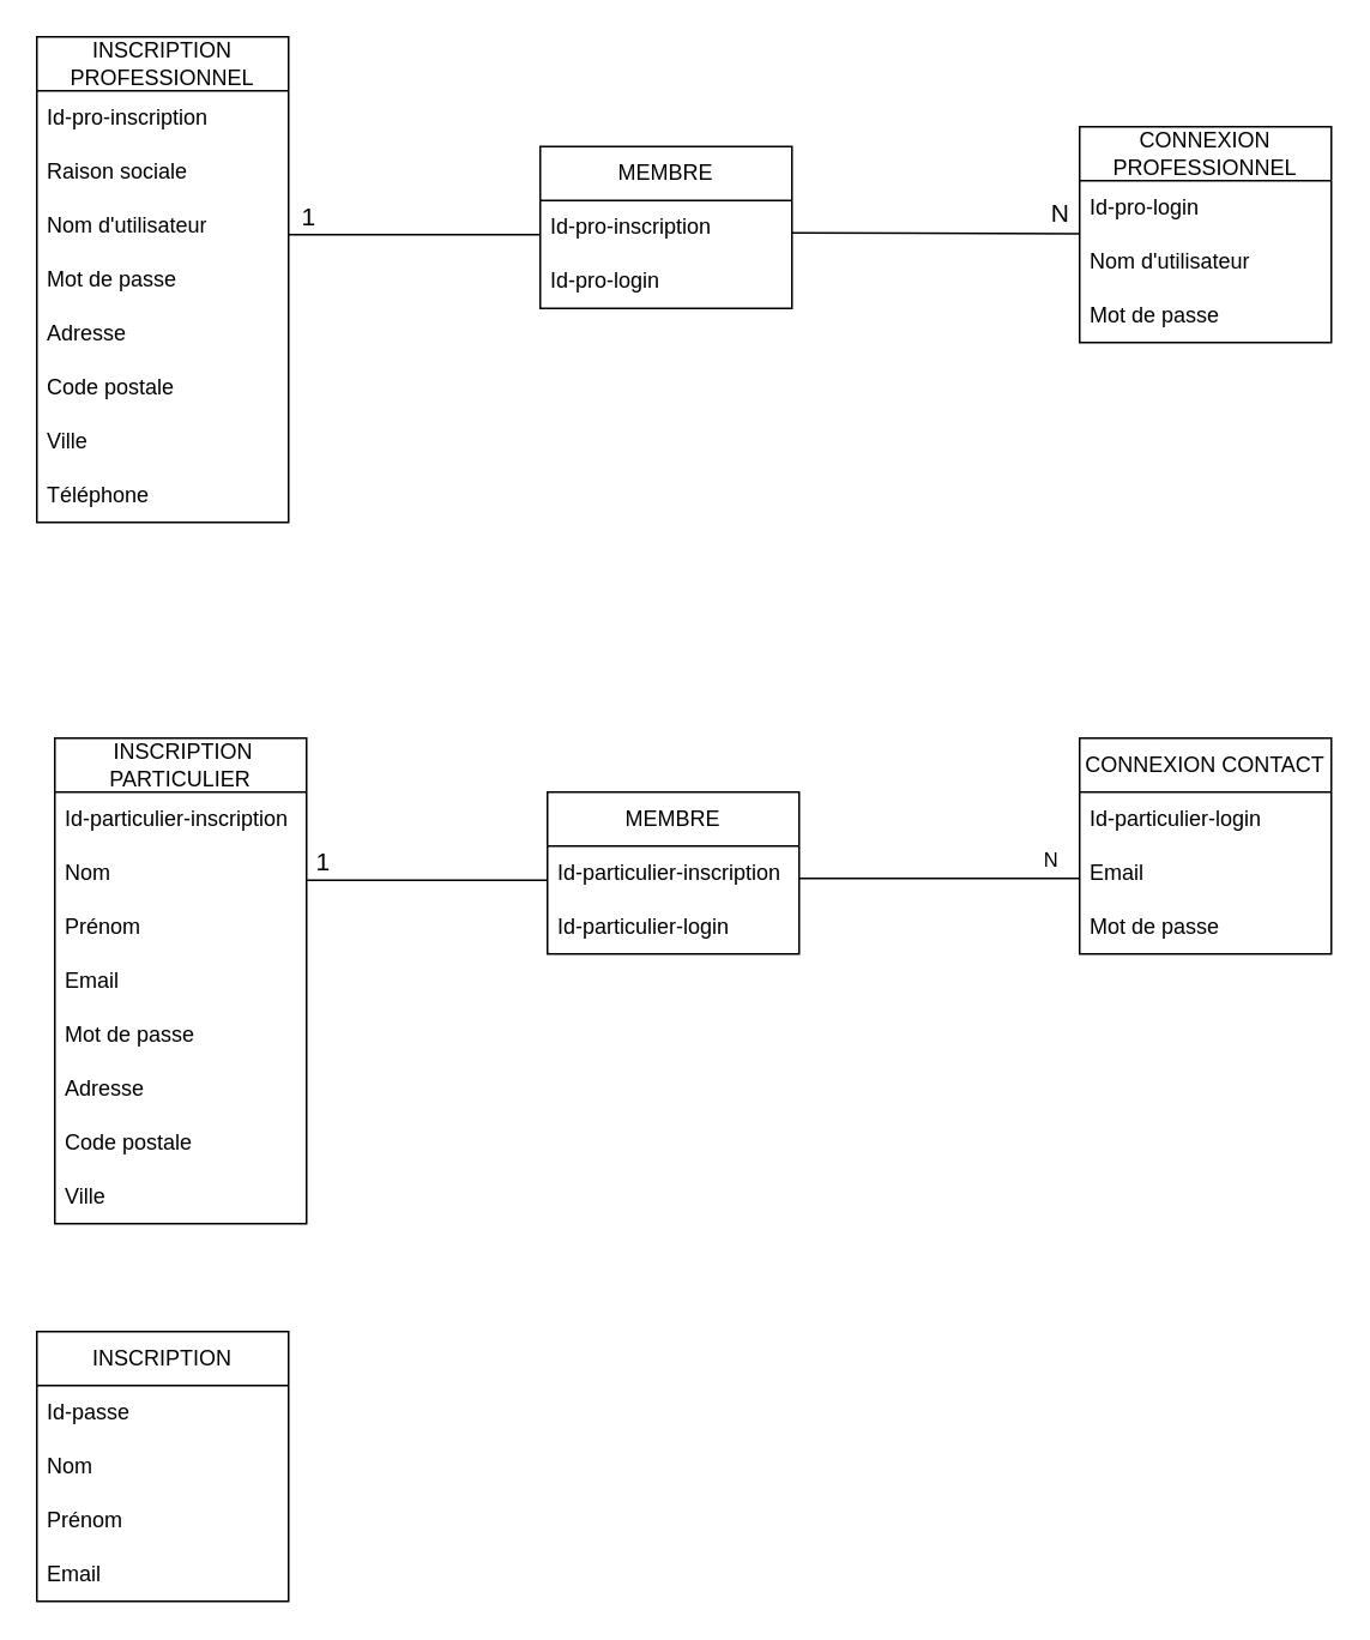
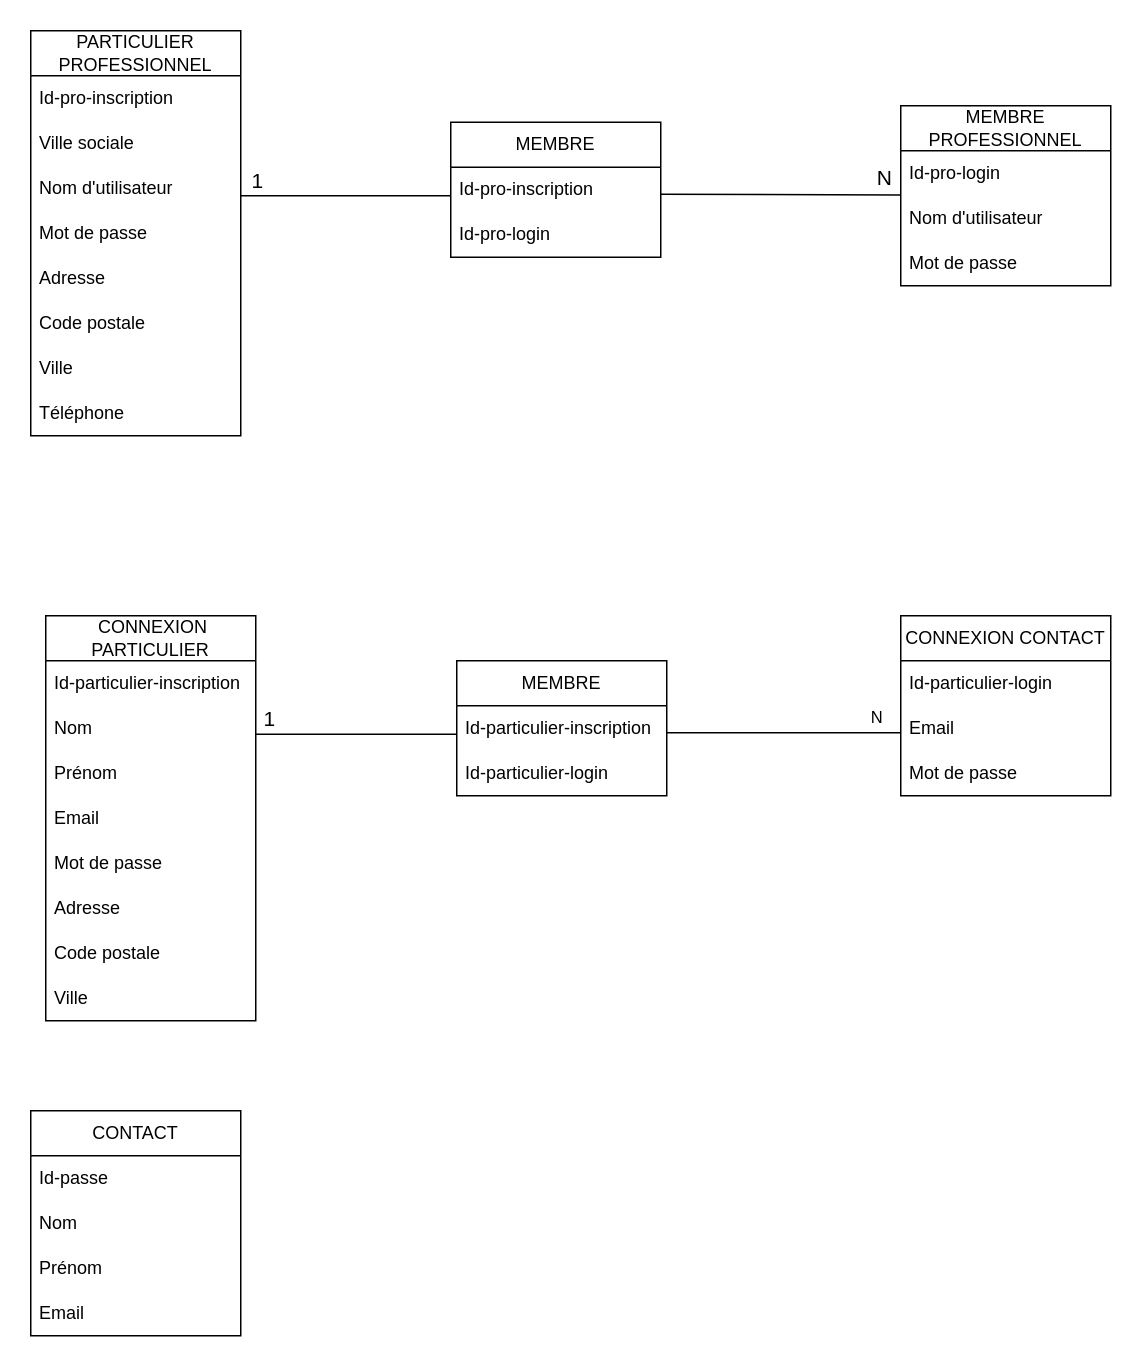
  <mxCell id="0" />
  <mxCell id="1" parent="0" />
- <mxCell id="2" value="INSCRIPTION PROFESSIONNEL" style="swimlane;fontStyle=0;childLayout=stackLayout;horizontal=1;startSize=30;horizontalStack=0;resizeParent=1;resizeParentMax=0;resizeLast=0;collapsible=1;marginBottom=0;whiteSpace=wrap;html=1;" vertex="1" parent="1"><mxGeometry x="20" y="20" width="140" height="270" as="geometry" /></mxCell>
+ <mxCell id="2" value="PARTICULIER PROFESSIONNEL" style="swimlane;fontStyle=0;childLayout=stackLayout;horizontal=1;startSize=30;horizontalStack=0;resizeParent=1;resizeParentMax=0;resizeLast=0;collapsible=1;marginBottom=0;whiteSpace=wrap;html=1;" vertex="1" parent="1"><mxGeometry x="20" y="20" width="140" height="270" as="geometry" /></mxCell>
  <mxCell id="3" value="Id-pro-inscription" style="text;strokeColor=none;fillColor=none;align=left;verticalAlign=middle;spacingLeft=4;spacingRight=4;overflow=hidden;points=[[0,0.5],[1,0.5]];portConstraint=eastwest;rotatable=0;whiteSpace=wrap;html=1;" vertex="1" parent="2"><mxGeometry y="30" width="140" height="30" as="geometry" /></mxCell>
- <mxCell id="4" value="Raison sociale" style="text;strokeColor=none;fillColor=none;align=left;verticalAlign=middle;spacingLeft=4;spacingRight=4;overflow=hidden;points=[[0,0.5],[1,0.5]];portConstraint=eastwest;rotatable=0;whiteSpace=wrap;html=1;" vertex="1" parent="2"><mxGeometry y="60" width="140" height="30" as="geometry" /></mxCell>
+ <mxCell id="4" value="Ville sociale" style="text;strokeColor=none;fillColor=none;align=left;verticalAlign=middle;spacingLeft=4;spacingRight=4;overflow=hidden;points=[[0,0.5],[1,0.5]];portConstraint=eastwest;rotatable=0;whiteSpace=wrap;html=1;" vertex="1" parent="2"><mxGeometry y="60" width="140" height="30" as="geometry" /></mxCell>
  <mxCell id="5" value="Nom d'utilisateur" style="text;strokeColor=none;fillColor=none;align=left;verticalAlign=middle;spacingLeft=4;spacingRight=4;overflow=hidden;points=[[0,0.5],[1,0.5]];portConstraint=eastwest;rotatable=0;whiteSpace=wrap;html=1;" vertex="1" parent="2"><mxGeometry y="90" width="140" height="30" as="geometry" /></mxCell>
  <mxCell id="6" value="Mot de passe" style="text;strokeColor=none;fillColor=none;align=left;verticalAlign=middle;spacingLeft=4;spacingRight=4;overflow=hidden;points=[[0,0.5],[1,0.5]];portConstraint=eastwest;rotatable=0;whiteSpace=wrap;html=1;" vertex="1" parent="2"><mxGeometry y="120" width="140" height="30" as="geometry" /></mxCell>
  <mxCell id="7" value="Adresse" style="text;strokeColor=none;fillColor=none;align=left;verticalAlign=middle;spacingLeft=4;spacingRight=4;overflow=hidden;points=[[0,0.5],[1,0.5]];portConstraint=eastwest;rotatable=0;whiteSpace=wrap;html=1;" vertex="1" parent="2"><mxGeometry y="150" width="140" height="30" as="geometry" /></mxCell>
  <mxCell id="8" value="Code postale" style="text;strokeColor=none;fillColor=none;align=left;verticalAlign=middle;spacingLeft=4;spacingRight=4;overflow=hidden;points=[[0,0.5],[1,0.5]];portConstraint=eastwest;rotatable=0;whiteSpace=wrap;html=1;" vertex="1" parent="2"><mxGeometry y="180" width="140" height="30" as="geometry" /></mxCell>
  <mxCell id="9" value="Ville" style="text;strokeColor=none;fillColor=none;align=left;verticalAlign=middle;spacingLeft=4;spacingRight=4;overflow=hidden;points=[[0,0.5],[1,0.5]];portConstraint=eastwest;rotatable=0;whiteSpace=wrap;html=1;" vertex="1" parent="2"><mxGeometry y="210" width="140" height="30" as="geometry" /></mxCell>
  <mxCell id="10" value="Téléphone" style="text;strokeColor=none;fillColor=none;align=left;verticalAlign=middle;spacingLeft=4;spacingRight=4;overflow=hidden;points=[[0,0.5],[1,0.5]];portConstraint=eastwest;rotatable=0;whiteSpace=wrap;html=1;" vertex="1" parent="2"><mxGeometry y="240" width="140" height="30" as="geometry" /></mxCell>
- <mxCell id="11" value="&amp;nbsp;INSCRIPTION PARTICULIER" style="swimlane;fontStyle=0;childLayout=stackLayout;horizontal=1;startSize=30;horizontalStack=0;resizeParent=1;resizeParentMax=0;resizeLast=0;collapsible=1;marginBottom=0;whiteSpace=wrap;html=1;" vertex="1" parent="1"><mxGeometry x="30" y="410" width="140" height="270" as="geometry" /></mxCell>
+ <mxCell id="11" value="&amp;nbsp;CONNEXION PARTICULIER" style="swimlane;fontStyle=0;childLayout=stackLayout;horizontal=1;startSize=30;horizontalStack=0;resizeParent=1;resizeParentMax=0;resizeLast=0;collapsible=1;marginBottom=0;whiteSpace=wrap;html=1;" vertex="1" parent="1"><mxGeometry x="30" y="410" width="140" height="270" as="geometry" /></mxCell>
  <mxCell id="12" value="Id-particulier-inscription" style="text;strokeColor=none;fillColor=none;align=left;verticalAlign=middle;spacingLeft=4;spacingRight=4;overflow=hidden;points=[[0,0.5],[1,0.5]];portConstraint=eastwest;rotatable=0;whiteSpace=wrap;html=1;" vertex="1" parent="11"><mxGeometry y="30" width="140" height="30" as="geometry" /></mxCell>
  <mxCell id="13" value="Nom" style="text;strokeColor=none;fillColor=none;align=left;verticalAlign=middle;spacingLeft=4;spacingRight=4;overflow=hidden;points=[[0,0.5],[1,0.5]];portConstraint=eastwest;rotatable=0;whiteSpace=wrap;html=1;" vertex="1" parent="11"><mxGeometry y="60" width="140" height="30" as="geometry" /></mxCell>
  <mxCell id="14" value="Prénom" style="text;strokeColor=none;fillColor=none;align=left;verticalAlign=middle;spacingLeft=4;spacingRight=4;overflow=hidden;points=[[0,0.5],[1,0.5]];portConstraint=eastwest;rotatable=0;whiteSpace=wrap;html=1;" vertex="1" parent="11"><mxGeometry y="90" width="140" height="30" as="geometry" /></mxCell>
  <mxCell id="15" value="Email" style="text;strokeColor=none;fillColor=none;align=left;verticalAlign=middle;spacingLeft=4;spacingRight=4;overflow=hidden;points=[[0,0.5],[1,0.5]];portConstraint=eastwest;rotatable=0;whiteSpace=wrap;html=1;" vertex="1" parent="11"><mxGeometry y="120" width="140" height="30" as="geometry" /></mxCell>
  <mxCell id="16" value="Mot de passe" style="text;strokeColor=none;fillColor=none;align=left;verticalAlign=middle;spacingLeft=4;spacingRight=4;overflow=hidden;points=[[0,0.5],[1,0.5]];portConstraint=eastwest;rotatable=0;whiteSpace=wrap;html=1;" vertex="1" parent="11"><mxGeometry y="150" width="140" height="30" as="geometry" /></mxCell>
  <mxCell id="17" value="Adresse" style="text;strokeColor=none;fillColor=none;align=left;verticalAlign=middle;spacingLeft=4;spacingRight=4;overflow=hidden;points=[[0,0.5],[1,0.5]];portConstraint=eastwest;rotatable=0;whiteSpace=wrap;html=1;" vertex="1" parent="11"><mxGeometry y="180" width="140" height="30" as="geometry" /></mxCell>
  <mxCell id="18" value="Code postale" style="text;strokeColor=none;fillColor=none;align=left;verticalAlign=middle;spacingLeft=4;spacingRight=4;overflow=hidden;points=[[0,0.5],[1,0.5]];portConstraint=eastwest;rotatable=0;whiteSpace=wrap;html=1;" vertex="1" parent="11"><mxGeometry y="210" width="140" height="30" as="geometry" /></mxCell>
  <mxCell id="19" value="Ville" style="text;strokeColor=none;fillColor=none;align=left;verticalAlign=middle;spacingLeft=4;spacingRight=4;overflow=hidden;points=[[0,0.5],[1,0.5]];portConstraint=eastwest;rotatable=0;whiteSpace=wrap;html=1;" vertex="1" parent="11"><mxGeometry y="240" width="140" height="30" as="geometry" /></mxCell>
- <mxCell id="20" value="INSCRIPTION" style="swimlane;fontStyle=0;childLayout=stackLayout;horizontal=1;startSize=30;horizontalStack=0;resizeParent=1;resizeParentMax=0;resizeLast=0;collapsible=1;marginBottom=0;whiteSpace=wrap;html=1;" vertex="1" parent="1"><mxGeometry x="20" y="740" width="140" height="150" as="geometry" /></mxCell>
+ <mxCell id="20" value="CONTACT" style="swimlane;fontStyle=0;childLayout=stackLayout;horizontal=1;startSize=30;horizontalStack=0;resizeParent=1;resizeParentMax=0;resizeLast=0;collapsible=1;marginBottom=0;whiteSpace=wrap;html=1;" vertex="1" parent="1"><mxGeometry x="20" y="740" width="140" height="150" as="geometry" /></mxCell>
  <mxCell id="21" value="Id-passe" style="text;strokeColor=none;fillColor=none;align=left;verticalAlign=middle;spacingLeft=4;spacingRight=4;overflow=hidden;points=[[0,0.5],[1,0.5]];portConstraint=eastwest;rotatable=0;whiteSpace=wrap;html=1;" vertex="1" parent="20"><mxGeometry y="30" width="140" height="30" as="geometry" /></mxCell>
  <mxCell id="22" value="Nom" style="text;strokeColor=none;fillColor=none;align=left;verticalAlign=middle;spacingLeft=4;spacingRight=4;overflow=hidden;points=[[0,0.5],[1,0.5]];portConstraint=eastwest;rotatable=0;whiteSpace=wrap;html=1;" vertex="1" parent="20"><mxGeometry y="60" width="140" height="30" as="geometry" /></mxCell>
  <mxCell id="23" value="Prénom" style="text;strokeColor=none;fillColor=none;align=left;verticalAlign=middle;spacingLeft=4;spacingRight=4;overflow=hidden;points=[[0,0.5],[1,0.5]];portConstraint=eastwest;rotatable=0;whiteSpace=wrap;html=1;" vertex="1" parent="20"><mxGeometry y="90" width="140" height="30" as="geometry" /></mxCell>
  <mxCell id="24" value="Email" style="text;strokeColor=none;fillColor=none;align=left;verticalAlign=middle;spacingLeft=4;spacingRight=4;overflow=hidden;points=[[0,0.5],[1,0.5]];portConstraint=eastwest;rotatable=0;whiteSpace=wrap;html=1;" vertex="1" parent="20"><mxGeometry y="120" width="140" height="30" as="geometry" /></mxCell>
- <mxCell id="25" value="CONNEXION PROFESSIONNEL" style="swimlane;fontStyle=0;childLayout=stackLayout;horizontal=1;startSize=30;horizontalStack=0;resizeParent=1;resizeParentMax=0;resizeLast=0;collapsible=1;marginBottom=0;whiteSpace=wrap;html=1;" vertex="1" parent="1"><mxGeometry x="600" y="70" width="140" height="120" as="geometry" /></mxCell>
+ <mxCell id="25" value="MEMBRE PROFESSIONNEL" style="swimlane;fontStyle=0;childLayout=stackLayout;horizontal=1;startSize=30;horizontalStack=0;resizeParent=1;resizeParentMax=0;resizeLast=0;collapsible=1;marginBottom=0;whiteSpace=wrap;html=1;" vertex="1" parent="1"><mxGeometry x="600" y="70" width="140" height="120" as="geometry" /></mxCell>
  <mxCell id="26" value="Id-pro-login" style="text;strokeColor=none;fillColor=none;align=left;verticalAlign=middle;spacingLeft=4;spacingRight=4;overflow=hidden;points=[[0,0.5],[1,0.5]];portConstraint=eastwest;rotatable=0;whiteSpace=wrap;html=1;" vertex="1" parent="25"><mxGeometry y="30" width="140" height="30" as="geometry" /></mxCell>
  <mxCell id="27" value="Nom d'utilisateur" style="text;strokeColor=none;fillColor=none;align=left;verticalAlign=middle;spacingLeft=4;spacingRight=4;overflow=hidden;points=[[0,0.5],[1,0.5]];portConstraint=eastwest;rotatable=0;whiteSpace=wrap;html=1;" vertex="1" parent="25"><mxGeometry y="60" width="140" height="30" as="geometry" /></mxCell>
  <mxCell id="28" value="Mot de passe" style="text;strokeColor=none;fillColor=none;align=left;verticalAlign=middle;spacingLeft=4;spacingRight=4;overflow=hidden;points=[[0,0.5],[1,0.5]];portConstraint=eastwest;rotatable=0;whiteSpace=wrap;html=1;" vertex="1" parent="25"><mxGeometry y="90" width="140" height="30" as="geometry" /></mxCell>
  <mxCell id="29" value="CONNEXION CONTACT" style="swimlane;fontStyle=0;childLayout=stackLayout;horizontal=1;startSize=30;horizontalStack=0;resizeParent=1;resizeParentMax=0;resizeLast=0;collapsible=1;marginBottom=0;whiteSpace=wrap;html=1;" vertex="1" parent="1"><mxGeometry x="600" y="410" width="140" height="120" as="geometry" /></mxCell>
  <mxCell id="30" value="Id-particulier-login" style="text;strokeColor=none;fillColor=none;align=left;verticalAlign=middle;spacingLeft=4;spacingRight=4;overflow=hidden;points=[[0,0.5],[1,0.5]];portConstraint=eastwest;rotatable=0;whiteSpace=wrap;html=1;" vertex="1" parent="29"><mxGeometry y="30" width="140" height="30" as="geometry" /></mxCell>
  <mxCell id="31" value="Email" style="text;strokeColor=none;fillColor=none;align=left;verticalAlign=middle;spacingLeft=4;spacingRight=4;overflow=hidden;points=[[0,0.5],[1,0.5]];portConstraint=eastwest;rotatable=0;whiteSpace=wrap;html=1;" vertex="1" parent="29"><mxGeometry y="60" width="140" height="30" as="geometry" /></mxCell>
  <mxCell id="32" value="Mot de passe" style="text;strokeColor=none;fillColor=none;align=left;verticalAlign=middle;spacingLeft=4;spacingRight=4;overflow=hidden;points=[[0,0.5],[1,0.5]];portConstraint=eastwest;rotatable=0;whiteSpace=wrap;html=1;" vertex="1" parent="29"><mxGeometry y="90" width="140" height="30" as="geometry" /></mxCell>
  <mxCell id="33" value="MEMBRE" style="swimlane;fontStyle=0;childLayout=stackLayout;horizontal=1;startSize=30;horizontalStack=0;resizeParent=1;resizeParentMax=0;resizeLast=0;collapsible=1;marginBottom=0;whiteSpace=wrap;html=1;" vertex="1" parent="1"><mxGeometry x="300" y="81" width="140" height="90" as="geometry" /></mxCell>
  <mxCell id="34" value="Id-pro-inscription" style="text;strokeColor=none;fillColor=none;align=left;verticalAlign=middle;spacingLeft=4;spacingRight=4;overflow=hidden;points=[[0,0.5],[1,0.5]];portConstraint=eastwest;rotatable=0;whiteSpace=wrap;html=1;" vertex="1" parent="33"><mxGeometry y="30" width="140" height="30" as="geometry" /></mxCell>
  <mxCell id="35" value="Id-pro-login" style="text;strokeColor=none;fillColor=none;align=left;verticalAlign=middle;spacingLeft=4;spacingRight=4;overflow=hidden;points=[[0,0.5],[1,0.5]];portConstraint=eastwest;rotatable=0;whiteSpace=wrap;html=1;" vertex="1" parent="33"><mxGeometry y="60" width="140" height="30" as="geometry" /></mxCell>
  <mxCell id="36" value="" style="endArrow=none;html=1;rounded=0;" edge="1" parent="1"><mxGeometry width="50" height="50" relative="1" as="geometry"><mxPoint x="160" y="130" as="sourcePoint" /><mxPoint x="300" y="130" as="targetPoint" /></mxGeometry></mxCell>
  <mxCell id="37" value="&lt;font style=&quot;font-size: 14px;&quot;&gt;1&lt;/font&gt;" style="edgeLabel;html=1;align=center;verticalAlign=middle;resizable=0;points=[];" vertex="1" connectable="0" parent="36"><mxGeometry x="-0.414" y="9" relative="1" as="geometry"><mxPoint x="-31" y="-2" as="offset" /></mxGeometry></mxCell>
  <mxCell id="38" value="" style="endArrow=none;html=1;rounded=0;entryX=0;entryY=-0.017;entryDx=0;entryDy=0;entryPerimeter=0;" edge="1" parent="1"><mxGeometry width="50" height="50" relative="1" as="geometry"><mxPoint x="440" y="129" as="sourcePoint" /><mxPoint x="600" y="129.49" as="targetPoint" /></mxGeometry></mxCell>
  <mxCell id="39" value="&lt;span style=&quot;font-size: 14px;&quot;&gt;N&lt;/span&gt;" style="edgeLabel;html=1;align=center;verticalAlign=middle;resizable=0;points=[];" vertex="1" connectable="0" parent="1"><mxGeometry x="177" y="126" as="geometry"><mxPoint x="411" y="-9" as="offset" /></mxGeometry></mxCell>
  <mxCell id="40" value="MEMBRE" style="swimlane;fontStyle=0;childLayout=stackLayout;horizontal=1;startSize=30;horizontalStack=0;resizeParent=1;resizeParentMax=0;resizeLast=0;collapsible=1;marginBottom=0;whiteSpace=wrap;html=1;" vertex="1" parent="1"><mxGeometry x="304" y="440" width="140" height="90" as="geometry" /></mxCell>
  <mxCell id="41" value="Id-particulier-inscription" style="text;strokeColor=none;fillColor=none;align=left;verticalAlign=middle;spacingLeft=4;spacingRight=4;overflow=hidden;points=[[0,0.5],[1,0.5]];portConstraint=eastwest;rotatable=0;whiteSpace=wrap;html=1;" vertex="1" parent="40"><mxGeometry y="30" width="140" height="30" as="geometry" /></mxCell>
  <mxCell id="42" value="Id-particulier-login" style="text;strokeColor=none;fillColor=none;align=left;verticalAlign=middle;spacingLeft=4;spacingRight=4;overflow=hidden;points=[[0,0.5],[1,0.5]];portConstraint=eastwest;rotatable=0;whiteSpace=wrap;html=1;" vertex="1" parent="40"><mxGeometry y="60" width="140" height="30" as="geometry" /></mxCell>
  <mxCell id="43" value="" style="endArrow=none;html=1;rounded=0;" edge="1" parent="1"><mxGeometry width="50" height="50" relative="1" as="geometry"><mxPoint x="170" y="489" as="sourcePoint" /><mxPoint x="304" y="489" as="targetPoint" /></mxGeometry></mxCell>
  <mxCell id="44" value="&lt;font style=&quot;font-size: 14px;&quot;&gt;1&lt;/font&gt;" style="edgeLabel;html=1;align=center;verticalAlign=middle;resizable=0;points=[];" vertex="1" connectable="0" parent="43"><mxGeometry x="-0.414" y="9" relative="1" as="geometry"><mxPoint x="-31" y="-2" as="offset" /></mxGeometry></mxCell>
  <mxCell id="45" value="" style="endArrow=none;html=1;rounded=0;" edge="1" parent="1"><mxGeometry width="50" height="50" relative="1" as="geometry"><mxPoint x="444" y="488" as="sourcePoint" /><mxPoint x="600" y="488" as="targetPoint" /></mxGeometry></mxCell>
  <mxCell id="46" value="N" style="edgeLabel;html=1;align=center;verticalAlign=middle;resizable=0;points=[];" vertex="1" connectable="0" parent="45"><mxGeometry x="-0.137" y="-4" relative="1" as="geometry"><mxPoint x="72" y="-15" as="offset" /></mxGeometry></mxCell>
